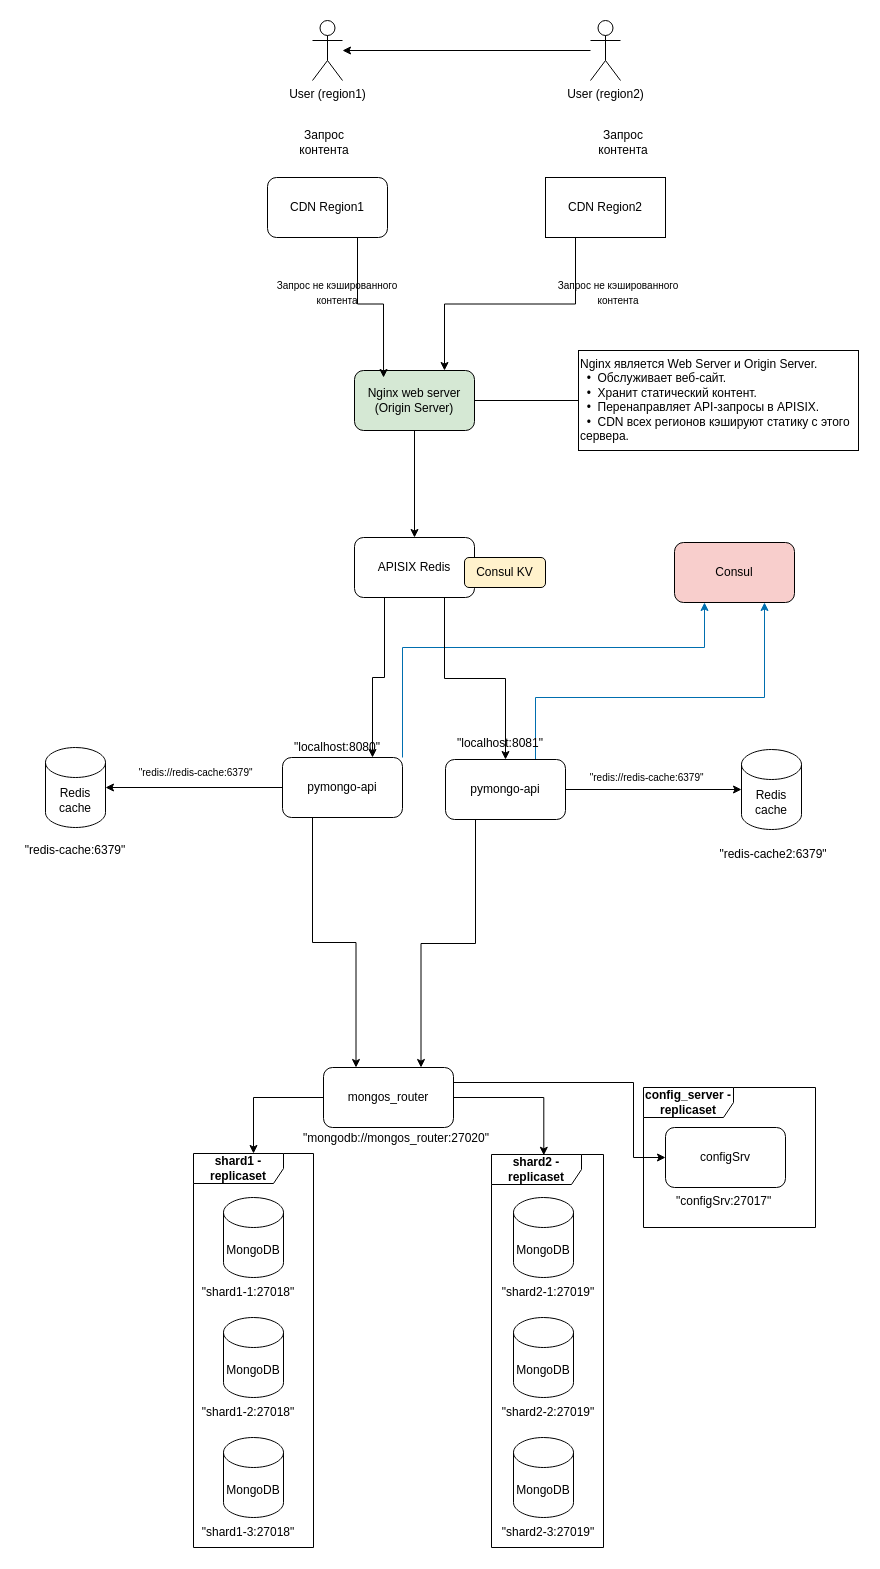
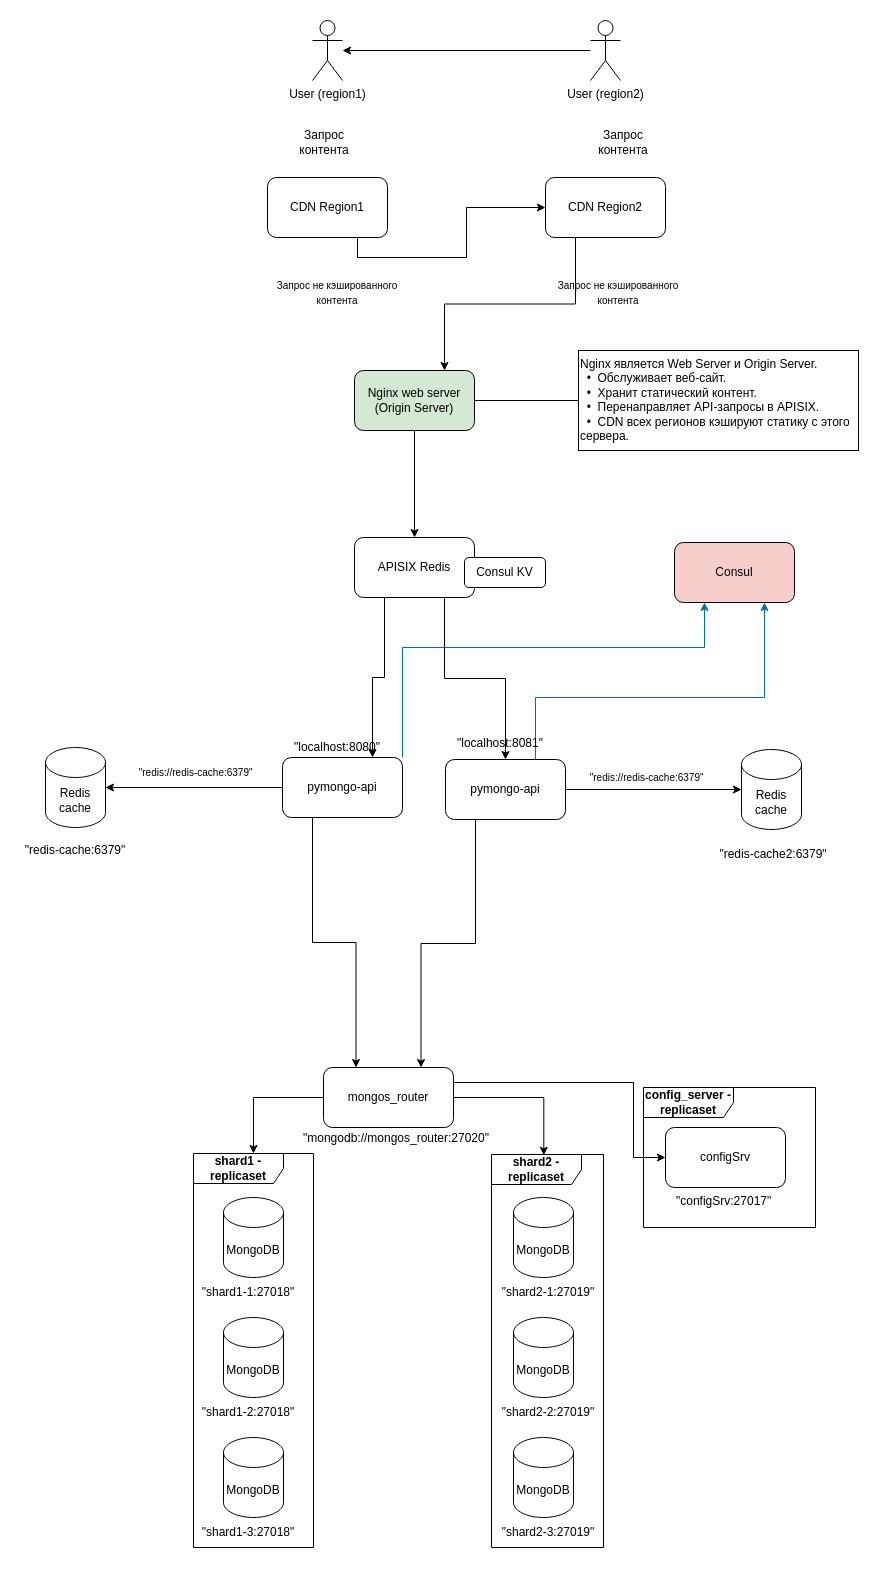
  <mxCell id="0" />
  <mxCell id="1" parent="0" />
  <mxCell id="2" value="MongoDB" style="shape=cylinder3;whiteSpace=wrap;html=1;boundedLbl=1;backgroundOutline=1;size=15;" parent="1" vertex="1"><mxGeometry x="513" y="1197" width="60" height="80" as="geometry" /></mxCell>
  <mxCell id="3" style="edgeStyle=orthogonalEdgeStyle;rounded=0;orthogonalLoop=1;jettySize=auto;html=1;exitX=0;exitY=0.5;exitDx=0;exitDy=0;" parent="1" source="6" target="29" edge="1"><mxGeometry relative="1" as="geometry" /></mxCell>
  <mxCell id="4" style="edgeStyle=orthogonalEdgeStyle;rounded=0;orthogonalLoop=1;jettySize=auto;html=1;exitX=0.25;exitY=1;exitDx=0;exitDy=0;entryX=0.25;entryY=0;entryDx=0;entryDy=0;" parent="1" source="6" target="12" edge="1"><mxGeometry relative="1" as="geometry" /></mxCell>
  <mxCell id="5" style="edgeStyle=orthogonalEdgeStyle;rounded=0;orthogonalLoop=1;jettySize=auto;html=1;exitX=1;exitY=0;exitDx=0;exitDy=0;entryX=0.25;entryY=1;entryDx=0;entryDy=0;jumpStyle=arc;fillColor=#1ba1e2;strokeColor=#006EAF;" parent="1" source="6" target="44" edge="1"><mxGeometry relative="1" as="geometry"><Array as="points"><mxPoint x="402" y="647" /><mxPoint x="704" y="647" /></Array></mxGeometry></mxCell>
  <mxCell id="6" value="pymongo-api" style="rounded=1;whiteSpace=wrap;html=1;" parent="1" vertex="1"><mxGeometry x="282" y="757" width="120" height="60" as="geometry" /></mxCell>
  <mxCell id="7" value="MongoDB" style="shape=cylinder3;whiteSpace=wrap;html=1;boundedLbl=1;backgroundOutline=1;size=15;" parent="1" vertex="1"><mxGeometry x="223" y="1197" width="60" height="80" as="geometry" /></mxCell>
  <mxCell id="8" value="&quot;shard1-1:27018&quot;" style="text;html=1;align=center;verticalAlign=middle;whiteSpace=wrap;rounded=0;" parent="1" vertex="1"><mxGeometry x="183" y="1277" width="130" height="30" as="geometry" /></mxCell>
  <mxCell id="9" value="&quot;shard2-1:27019&quot;" style="text;html=1;align=center;verticalAlign=middle;whiteSpace=wrap;rounded=0;" parent="1" vertex="1"><mxGeometry x="483" y="1277" width="130" height="30" as="geometry" /></mxCell>
  <mxCell id="10" style="edgeStyle=orthogonalEdgeStyle;rounded=0;orthogonalLoop=1;jettySize=auto;html=1;exitX=1;exitY=0.25;exitDx=0;exitDy=0;entryX=0;entryY=0.5;entryDx=0;entryDy=0;" parent="1" source="12" target="13" edge="1"><mxGeometry relative="1" as="geometry"><Array as="points"><mxPoint x="633" y="1082" /><mxPoint x="633" y="1157" /></Array></mxGeometry></mxCell>
  <mxCell id="11" style="edgeStyle=orthogonalEdgeStyle;rounded=0;orthogonalLoop=1;jettySize=auto;html=1;exitX=0;exitY=0.5;exitDx=0;exitDy=0;" parent="1" source="12" target="17" edge="1"><mxGeometry relative="1" as="geometry" /></mxCell>
  <mxCell id="12" value="mongos_router" style="rounded=1;whiteSpace=wrap;html=1;" parent="1" vertex="1"><mxGeometry x="323" y="1067" width="130" height="60" as="geometry" /></mxCell>
  <mxCell id="13" value="configSrv" style="rounded=1;whiteSpace=wrap;html=1;" parent="1" vertex="1"><mxGeometry x="665" y="1127" width="120" height="60" as="geometry" /></mxCell>
  <mxCell id="14" value="&quot;configSrv:27017&quot;" style="text;whiteSpace=wrap;" parent="1" vertex="1"><mxGeometry x="674" y="1187" width="102" height="22" as="geometry" /></mxCell>
  <mxCell id="15" value="&quot;mongodb://mongos_router:27020&quot;" style="text;whiteSpace=wrap;" parent="1" vertex="1"><mxGeometry x="301" y="1124" width="190" height="20" as="geometry" /></mxCell>
  <mxCell id="16" value="&quot;localhost:8080&quot;" style="text;whiteSpace=wrap;" parent="1" vertex="1"><mxGeometry x="292" y="733" width="90" height="20" as="geometry" /></mxCell>
  <mxCell id="17" value="&lt;span style=&quot;font-weight: 700;&quot;&gt;shard1 - replicaset&lt;/span&gt;" style="shape=umlFrame;whiteSpace=wrap;html=1;pointerEvents=0;width=90;height=30;" parent="1" vertex="1"><mxGeometry x="193" y="1153" width="120" height="394" as="geometry" /></mxCell>
  <mxCell id="18" value="&lt;span style=&quot;font-weight: 700;&quot;&gt;shard2 - replicaset&lt;/span&gt;" style="shape=umlFrame;whiteSpace=wrap;html=1;pointerEvents=0;width=90;height=30;" parent="1" vertex="1"><mxGeometry x="491" y="1154" width="112" height="393" as="geometry" /></mxCell>
  <mxCell id="19" value="&lt;span style=&quot;font-weight: 700;&quot;&gt;config_server - replicaset&lt;/span&gt;" style="shape=umlFrame;whiteSpace=wrap;html=1;pointerEvents=0;width=90;height=30;" parent="1" vertex="1"><mxGeometry x="643" y="1087" width="172" height="140" as="geometry" /></mxCell>
  <mxCell id="20" value="MongoDB" style="shape=cylinder3;whiteSpace=wrap;html=1;boundedLbl=1;backgroundOutline=1;size=15;" parent="1" vertex="1"><mxGeometry x="223" y="1317" width="60" height="80" as="geometry" /></mxCell>
  <mxCell id="21" value="&quot;shard1-2:27018&quot;" style="text;html=1;align=center;verticalAlign=middle;whiteSpace=wrap;rounded=0;" parent="1" vertex="1"><mxGeometry x="183" y="1397" width="130" height="30" as="geometry" /></mxCell>
  <mxCell id="22" value="MongoDB" style="shape=cylinder3;whiteSpace=wrap;html=1;boundedLbl=1;backgroundOutline=1;size=15;" parent="1" vertex="1"><mxGeometry x="223" y="1437" width="60" height="80" as="geometry" /></mxCell>
  <mxCell id="23" value="&quot;shard1-3:27018&quot;" style="text;html=1;align=center;verticalAlign=middle;whiteSpace=wrap;rounded=0;" parent="1" vertex="1"><mxGeometry x="183" y="1517" width="130" height="30" as="geometry" /></mxCell>
  <mxCell id="24" value="MongoDB" style="shape=cylinder3;whiteSpace=wrap;html=1;boundedLbl=1;backgroundOutline=1;size=15;" parent="1" vertex="1"><mxGeometry x="513" y="1317" width="60" height="80" as="geometry" /></mxCell>
  <mxCell id="25" value="&quot;shard2-2:27019&quot;" style="text;html=1;align=center;verticalAlign=middle;whiteSpace=wrap;rounded=0;" parent="1" vertex="1"><mxGeometry x="483" y="1397" width="130" height="30" as="geometry" /></mxCell>
  <mxCell id="26" value="MongoDB" style="shape=cylinder3;whiteSpace=wrap;html=1;boundedLbl=1;backgroundOutline=1;size=15;" parent="1" vertex="1"><mxGeometry x="513" y="1437" width="60" height="80" as="geometry" /></mxCell>
  <mxCell id="27" value="&quot;shard2-3:27019&quot;" style="text;html=1;align=center;verticalAlign=middle;whiteSpace=wrap;rounded=0;" parent="1" vertex="1"><mxGeometry x="483" y="1517" width="130" height="30" as="geometry" /></mxCell>
  <mxCell id="28" style="edgeStyle=orthogonalEdgeStyle;rounded=0;orthogonalLoop=1;jettySize=auto;html=1;exitX=1;exitY=0.5;exitDx=0;exitDy=0;entryX=0.467;entryY=0.002;entryDx=0;entryDy=0;entryPerimeter=0;" parent="1" source="12" target="18" edge="1"><mxGeometry relative="1" as="geometry" /></mxCell>
  <mxCell id="29" value="Redis cache" style="shape=cylinder3;whiteSpace=wrap;html=1;boundedLbl=1;backgroundOutline=1;size=15;" parent="1" vertex="1"><mxGeometry x="45" y="747" width="60" height="80" as="geometry" /></mxCell>
  <mxCell id="30" value="&quot;redis-cache:6379&quot;" style="text;html=1;align=center;verticalAlign=middle;whiteSpace=wrap;rounded=0;" parent="1" vertex="1"><mxGeometry x="20" y="832" width="110" height="35" as="geometry" /></mxCell>
  <mxCell id="31" value="&lt;font style=&quot;font-size: 10px;&quot;&gt;&quot;redis://redis-cache:6379&quot;&amp;nbsp;&lt;/font&gt;" style="text;html=1;align=center;verticalAlign=middle;whiteSpace=wrap;rounded=0;" parent="1" vertex="1"><mxGeometry x="127" y="757" width="140" height="30" as="geometry" /></mxCell>
  <mxCell id="32" style="edgeStyle=orthogonalEdgeStyle;rounded=0;orthogonalLoop=1;jettySize=auto;html=1;exitX=0.25;exitY=1;exitDx=0;exitDy=0;entryX=0.75;entryY=0;entryDx=0;entryDy=0;" parent="1" source="34" target="12" edge="1"><mxGeometry relative="1" as="geometry" /></mxCell>
  <mxCell id="33" style="edgeStyle=orthogonalEdgeStyle;rounded=0;orthogonalLoop=1;jettySize=auto;html=1;exitX=0.75;exitY=0;exitDx=0;exitDy=0;entryX=0.75;entryY=1;entryDx=0;entryDy=0;fillColor=#1ba1e2;strokeColor=#006EAF;" parent="1" source="34" target="44" edge="1"><mxGeometry relative="1" as="geometry"><Array as="points"><mxPoint x="535" y="697" /><mxPoint x="764" y="697" /></Array></mxGeometry></mxCell>
  <mxCell id="34" value="pymongo-api" style="rounded=1;whiteSpace=wrap;html=1;" parent="1" vertex="1"><mxGeometry x="445" y="759" width="120" height="60" as="geometry" /></mxCell>
  <mxCell id="35" value="&quot;localhost:8081&quot;" style="text;whiteSpace=wrap;" parent="1" vertex="1"><mxGeometry x="455" y="729" width="90" height="20" as="geometry" /></mxCell>
  <mxCell id="36" value="Redis cache" style="shape=cylinder3;whiteSpace=wrap;html=1;boundedLbl=1;backgroundOutline=1;size=15;" parent="1" vertex="1"><mxGeometry x="741" y="749" width="60" height="80" as="geometry" /></mxCell>
  <mxCell id="37" value="&quot;redis-cache2:6379&quot;" style="text;html=1;align=center;verticalAlign=middle;whiteSpace=wrap;rounded=0;" parent="1" vertex="1"><mxGeometry x="718" y="836" width="110" height="35" as="geometry" /></mxCell>
  <mxCell id="38" value="&lt;font style=&quot;font-size: 10px;&quot;&gt;&quot;redis://redis-cache:6379&quot;&amp;nbsp;&lt;/font&gt;" style="text;html=1;align=center;verticalAlign=middle;whiteSpace=wrap;rounded=0;" parent="1" vertex="1"><mxGeometry x="578" y="762" width="140" height="30" as="geometry" /></mxCell>
  <mxCell id="39" style="edgeStyle=orthogonalEdgeStyle;rounded=0;orthogonalLoop=1;jettySize=auto;html=1;exitX=1;exitY=0.5;exitDx=0;exitDy=0;entryX=0;entryY=0.5;entryDx=0;entryDy=0;entryPerimeter=0;" parent="1" source="34" target="36" edge="1"><mxGeometry relative="1" as="geometry" /></mxCell>
  <mxCell id="40" style="edgeStyle=orthogonalEdgeStyle;rounded=0;orthogonalLoop=1;jettySize=auto;html=1;exitX=0.25;exitY=1;exitDx=0;exitDy=0;entryX=0.75;entryY=0;entryDx=0;entryDy=0;" parent="1" source="42" target="6" edge="1"><mxGeometry relative="1" as="geometry" /></mxCell>
  <mxCell id="41" style="edgeStyle=orthogonalEdgeStyle;rounded=0;orthogonalLoop=1;jettySize=auto;html=1;exitX=0.75;exitY=1;exitDx=0;exitDy=0;" parent="1" source="42" target="34" edge="1"><mxGeometry relative="1" as="geometry" /></mxCell>
  <mxCell id="42" value="APISIX Redis" style="rounded=1;whiteSpace=wrap;html=1;" parent="1" vertex="1"><mxGeometry x="354" y="537" width="120" height="60" as="geometry" /></mxCell>
- <mxCell id="43" value="Consul KV" style="rounded=1;whiteSpace=wrap;html=1;fillColor=#fff2cc;" parent="1" vertex="1"><mxGeometry x="464" y="557" width="81" height="30" as="geometry" /></mxCell>
+ <mxCell id="43" value="Consul KV" style="rounded=1;whiteSpace=wrap;html=1;" parent="1" vertex="1"><mxGeometry x="464" y="557" width="81" height="30" as="geometry" /></mxCell>
  <mxCell id="44" value="Consul" style="rounded=1;whiteSpace=wrap;html=1;fillColor=#f8cecc;" parent="1" vertex="1"><mxGeometry x="674" y="542" width="120" height="60" as="geometry" /></mxCell>
  <mxCell id="45" style="edgeStyle=orthogonalEdgeStyle;rounded=0;orthogonalLoop=1;jettySize=auto;html=1;exitX=0.5;exitY=1;exitDx=0;exitDy=0;" edge="1" parent="1" source="47" target="42"><mxGeometry relative="1" as="geometry" /></mxCell>
  <mxCell id="46" style="edgeStyle=orthogonalEdgeStyle;rounded=0;orthogonalLoop=1;jettySize=auto;html=1;exitX=1;exitY=0.5;exitDx=0;exitDy=0;endArrow=none;endFill=0;" edge="1" parent="1" source="47" target="48"><mxGeometry relative="1" as="geometry" /></mxCell>
  <mxCell id="47" value="&lt;span style=&quot;text-align: left;&quot;&gt;Nginx web server (&lt;/span&gt;&lt;span style=&quot;text-align: left;&quot;&gt;Origin Server&lt;/span&gt;&lt;span style=&quot;text-align: left;&quot;&gt;)&lt;/span&gt;" style="rounded=1;whiteSpace=wrap;html=1;fillColor=#d5e8d4;" vertex="1" parent="1"><mxGeometry x="354" y="370" width="120" height="60" as="geometry" /></mxCell>
  <mxCell id="48" value="Nginx является Web Server и Origin Server.&#10;  •  Обслуживает веб-сайт.&#10;  •  Хранит статический контент.&#10;  •  Перенаправляет API-запросы в APISIX.&#10;  •  CDN всех регионов кэшируют статику с этого сервера." style="text;whiteSpace=wrap;strokeColor=default;" vertex="1" parent="1"><mxGeometry x="578" y="350" width="280" height="100" as="geometry" /></mxCell>
  <mxCell id="49" value="CDN Region1" style="rounded=1;whiteSpace=wrap;html=1;" vertex="1" parent="1"><mxGeometry x="267" y="177" width="120" height="60" as="geometry" /></mxCell>
  <mxCell id="50" style="edgeStyle=orthogonalEdgeStyle;rounded=0;orthogonalLoop=1;jettySize=auto;html=1;exitX=0.25;exitY=1;exitDx=0;exitDy=0;entryX=0.75;entryY=0;entryDx=0;entryDy=0;" edge="1" parent="1" source="51" target="47"><mxGeometry relative="1" as="geometry" /></mxCell>
- <mxCell id="51" value="CDN Region2" style="whiteSpace=wrap;html=1;rounded=0;" vertex="1" parent="1"><mxGeometry x="545" y="177" width="120" height="60" as="geometry" /></mxCell>
+ <mxCell id="51" value="CDN Region2" style="rounded=1;whiteSpace=wrap;html=1;" vertex="1" parent="1"><mxGeometry x="545" y="177" width="120" height="60" as="geometry" /></mxCell>
  <mxCell id="52" value="User (region1)" style="shape=umlActor;verticalLabelPosition=bottom;verticalAlign=top;html=1;outlineConnect=0;" vertex="1" parent="1"><mxGeometry x="312" y="20" width="30" height="60" as="geometry" /></mxCell>
  <mxCell id="53" value="" style="edgeStyle=orthogonalEdgeStyle;rounded=0;orthogonalLoop=1;jettySize=auto;html=1;" edge="1" parent="1" source="54" target="52"><mxGeometry relative="1" as="geometry" /></mxCell>
  <mxCell id="54" value="User (region2)" style="shape=umlActor;verticalLabelPosition=bottom;verticalAlign=top;html=1;outlineConnect=0;" vertex="1" parent="1"><mxGeometry x="590" y="20" width="30" height="60" as="geometry" /></mxCell>
  <mxCell id="55" value="Запрос контента" style="text;html=1;align=center;verticalAlign=middle;whiteSpace=wrap;rounded=0;" vertex="1" parent="1"><mxGeometry x="294" y="127" width="60" height="30" as="geometry" /></mxCell>
  <mxCell id="56" value="Запрос контента" style="text;html=1;align=center;verticalAlign=middle;whiteSpace=wrap;rounded=0;" vertex="1" parent="1"><mxGeometry x="593" y="127" width="60" height="30" as="geometry" /></mxCell>
- <mxCell id="57" style="edgeStyle=orthogonalEdgeStyle;rounded=0;orthogonalLoop=1;jettySize=auto;html=1;exitX=0.75;exitY=1;exitDx=0;exitDy=0;entryX=0.242;entryY=0.117;entryDx=0;entryDy=0;entryPerimeter=0;" edge="1" parent="1" source="49" target="47"><mxGeometry relative="1" as="geometry" /></mxCell>
+ <mxCell id="57" style="edgeStyle=orthogonalEdgeStyle;rounded=0;orthogonalLoop=1;jettySize=auto;html=1;exitX=0.75;exitY=1;exitDx=0;exitDy=0;" edge="1" parent="1" source="49" target="51"><mxGeometry relative="1" as="geometry" /></mxCell>
  <mxCell id="58" value="&lt;font style=&quot;font-size: 10px;&quot;&gt;Запрос не кэшированного контента&lt;/font&gt;" style="text;html=1;align=center;verticalAlign=middle;whiteSpace=wrap;rounded=0;" vertex="1" parent="1"><mxGeometry x="262" y="277" width="150" height="30" as="geometry" /></mxCell>
  <mxCell id="59" value="&lt;font style=&quot;font-size: 10px;&quot;&gt;Запрос не кэшированного контента&lt;/font&gt;" style="text;html=1;align=center;verticalAlign=middle;whiteSpace=wrap;rounded=0;" vertex="1" parent="1"><mxGeometry x="543" y="277" width="150" height="30" as="geometry" /></mxCell>
